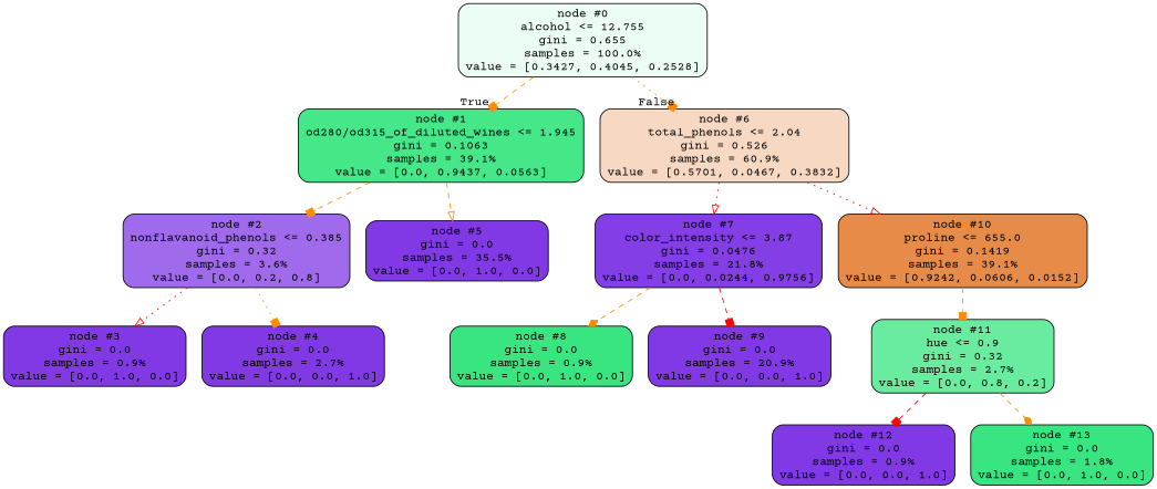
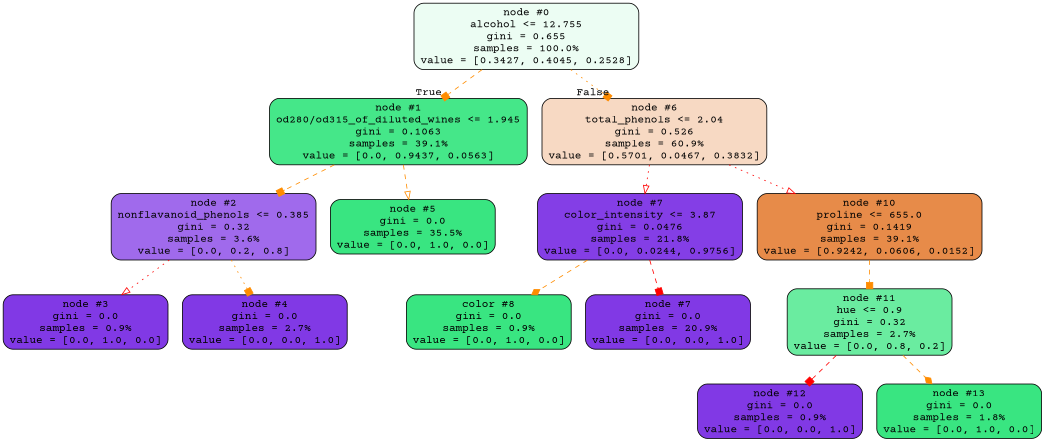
  digraph {
    fontname="Courier Prime"
    node [color=black fillcolor="#8139e5" fontname="Courier Prime" shape=box style="filled, rounded"]
    edge [arrowhead=box color=darkorange fontname="Courier Prime" style=dashed]
    n1 [fillcolor="#ecfdf3" label="node #0\nalcohol <= 12.755\ngini = 0.655\nsamples = 100.0%\nvalue = [0.3427, 0.4045, 0.2528]"]
    n2 [fillcolor="#45e789" label="node #1\nod280/od315_of_diluted_wines <= 1.945\ngini = 0.1063\nsamples = 39.1%\nvalue = [0.0, 0.9437, 0.0563]"]
    n3 [fillcolor="#f7d9c3" label="node #6\ntotal_phenols <= 2.04\ngini = 0.526\nsamples = 60.9%\nvalue = [0.5701, 0.0467, 0.3832]"]
    n4 [fillcolor="#a06aec" label="node #2\nnonflavanoid_phenols <= 0.385\ngini = 0.32\nsamples = 3.6%\nvalue = [0.0, 0.2, 0.8]"]
-   n5 [label="node #5\ngini = 0.0\nsamples = 35.5%\nvalue = [0.0, 1.0, 0.0]"]
+   n5 [fillcolor="#39e581" label="node #5\ngini = 0.0\nsamples = 35.5%\nvalue = [0.0, 1.0, 0.0]"]
    n6 [fillcolor="#843ee6" label="node #7\ncolor_intensity <= 3.87\ngini = 0.0476\nsamples = 21.8%\nvalue = [0.0, 0.0244, 0.9756]"]
    n7 [fillcolor="#e78b49" label="node #10\nproline <= 655.0\ngini = 0.1419\nsamples = 39.1%\nvalue = [0.9242, 0.0606, 0.0152]"]
    n8 [label="node #3\ngini = 0.0\nsamples = 0.9%\nvalue = [0.0, 1.0, 0.0]"]
    n9 [label="node #4\ngini = 0.0\nsamples = 2.7%\nvalue = [0.0, 0.0, 1.0]"]
-   n10 [fillcolor="#39e581" label="node #8\ngini = 0.0\nsamples = 0.9%\nvalue = [0.0, 1.0, 0.0]"]
-   n11 [label="node #9\ngini = 0.0\nsamples = 20.9%\nvalue = [0.0, 0.0, 1.0]"]
+   n10 [fillcolor="#39e581" label="color #8\ngini = 0.0\nsamples = 0.9%\nvalue = [0.0, 1.0, 0.0]"]
+   n11 [label="node #7\ngini = 0.0\nsamples = 20.9%\nvalue = [0.0, 0.0, 1.0]"]
    n12 [fillcolor="#6aeca0" label="node #11\nhue <= 0.9\ngini = 0.32\nsamples = 2.7%\nvalue = [0.0, 0.8, 0.2]"]
    n13 [label="node #12\ngini = 0.0\nsamples = 0.9%\nvalue = [0.0, 0.0, 1.0]"]
    n14 [fillcolor="#39e581" label="node #13\ngini = 0.0\nsamples = 1.8%\nvalue = [0.0, 1.0, 0.0]"]
    n1 -> n2 [headlabel=True labelangle=45 labeldistance=2.5]
    n1 -> n3 [headlabel=False labelangle=-45 labeldistance=2.5 style=dotted]
    n2 -> n4
    n2 -> n5 [arrowhead=onormal]
    n3 -> n6 [arrowhead=onormal color=red style=dotted]
    n3 -> n7 [arrowhead=onormal color=red style=dotted]
    n4 -> n8 [arrowhead=onormal color=red style=dotted]
    n4 -> n9 [style=dotted]
    n6 -> n10 [arrowhead=diamond]
    n6 -> n11 [color=red]
    n7 -> n12
    n12 -> n13 [color=red]
    n12 -> n14 [arrowhead=diamond]
  }
